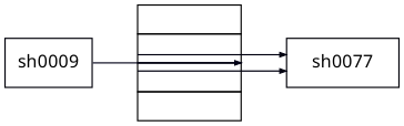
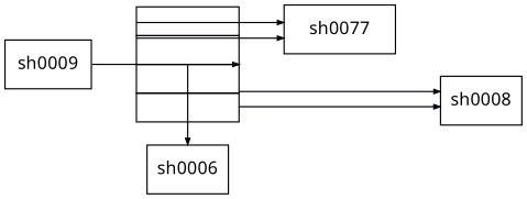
  digraph {
    fontname="Noto Sans"
    rankdir=LR
    splines=ortho
    node [fontname="Noto Sans" shape=rect]
    edge [arrowsize=0.5 color="#00000F" fontname="Noto Sans" minlen=1 tailport=e tailcell=p2]
+   sh0006 [color="#000006" height=0.543335 width=0.861111]
    n2 [color="#000007" height=0.543335 label=sh0077 width=1.236111]
+   sh0008 [color="#000008" height=0.543335 width=0.694444]
    sh0009 [color="#000009" height=0.543335 width=0.958333]
    n5 [label=<<TABLE BORDER="0" CELLBORDER="1" CELLSPACING="0" CELLPADDING="0"><TR><TD  FIXEDSIZE="TRUE" WIDTH="82.0" HEIGHT="23"></TD></TR><TR><TD  FIXEDSIZE="TRUE" WIDTH="82.0" HEIGHT="23" PORT="p1"></TD></TR><TR><TD  FIXEDSIZE="TRUE" WIDTH="82.0" HEIGHT="23" PORT="p2"></TD></TR><TR><TD  FIXEDSIZE="TRUE" WIDTH="82.0" HEIGHT="23" PORT="p3"></TD></TR></TABLE>> shape=plain]
    sh0009 -> n5 [color="#000017" headcell=p2 headport=e tailcell=""]
+   n5 -> sh0006 [color="#00000B" minlen=0 tailcell=p1]
    n5 -> n2 [tailport=w]
    n5 -> n2 [tailport=w]
+   n5 -> sh0008 [color="#000013" minlen=2 tailcell=p3]
+   n5 -> sh0008 [color="#000013" minlen=2 tailcell=p3]
  }
